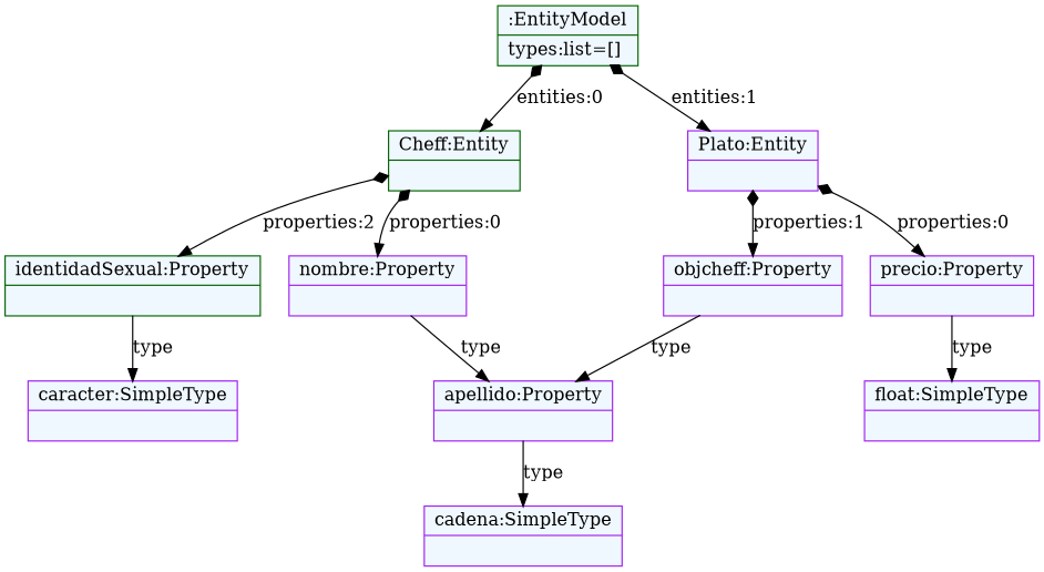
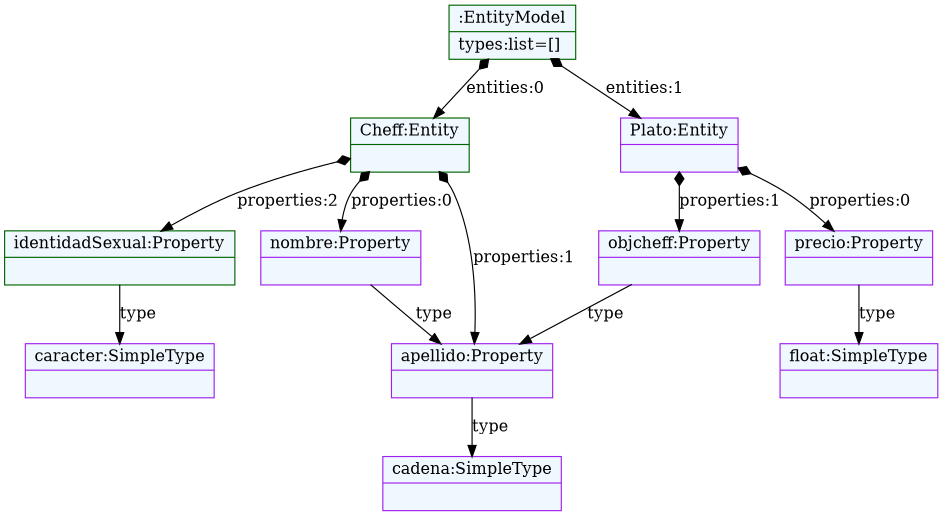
  digraph {
    fontname="DejaVu Serif"
    fontsize=8
    nodesep=0.3
    node [color=purple fillcolor=aliceblue fontname="DejaVu Serif" shape=record style=filled]
    edge [arrowtail=diamond dir=both fontname="DejaVu Serif"]
    n1 [color=darkgreen label="{:EntityModel|types:list=[]\l}"]
    n2 [color=darkgreen label="{Cheff:Entity|}"]
    n3 [label="{Plato:Entity|}"]
    n4 [label="{nombre:Property|}"]
    n5 [label="{apellido:Property|}"]
    n6 [color=darkgreen label="{identidadSexual:Property|}"]
    n7 [label="{precio:Property|}"]
    n8 [label="{objcheff:Property|}"]
    n9 [label="{cadena:SimpleType|}"]
    n10 [label="{caracter:SimpleType|}"]
    n11 [label="{float:SimpleType|}"]
    n1 -> n2 [label="entities:0"]
    n1 -> n3 [label="entities:1"]
    n2 -> n4 [label="properties:0"]
+   n2 -> n5 [label="properties:1"]
    n2 -> n6 [label="properties:2"]
    n3 -> n7 [label="properties:0"]
    n3 -> n8 [label="properties:1"]
    n4 -> n5 [arrowtail=empty dir=black label=type]
    n5 -> n9 [arrowtail=empty dir=black label=type]
    n6 -> n10 [arrowtail=empty dir=black label=type]
    n7 -> n11 [arrowtail=empty dir=black label=type]
    n8 -> n5 [arrowtail=empty dir=black label=type]
  }
